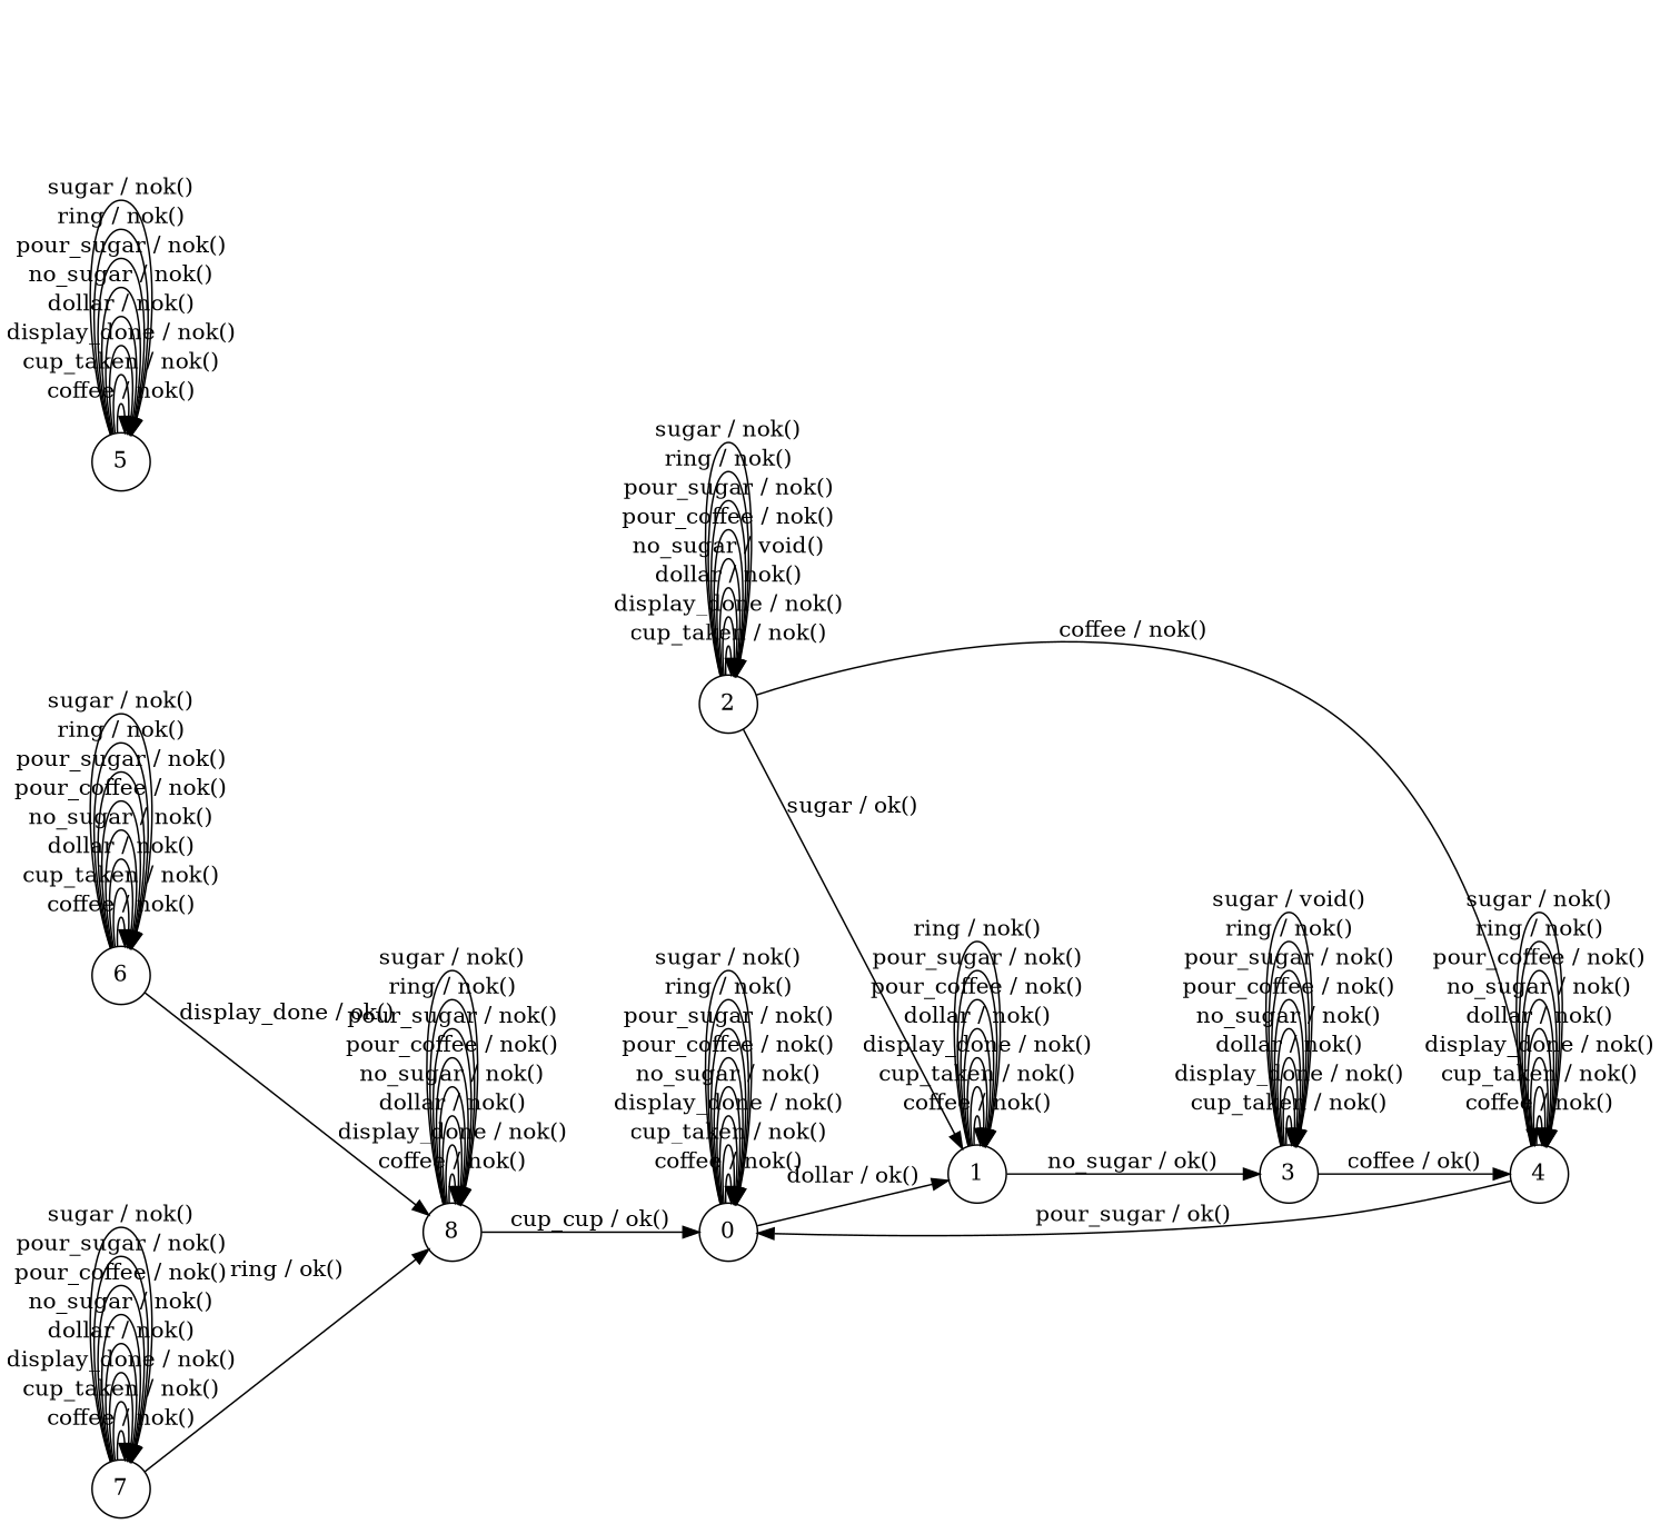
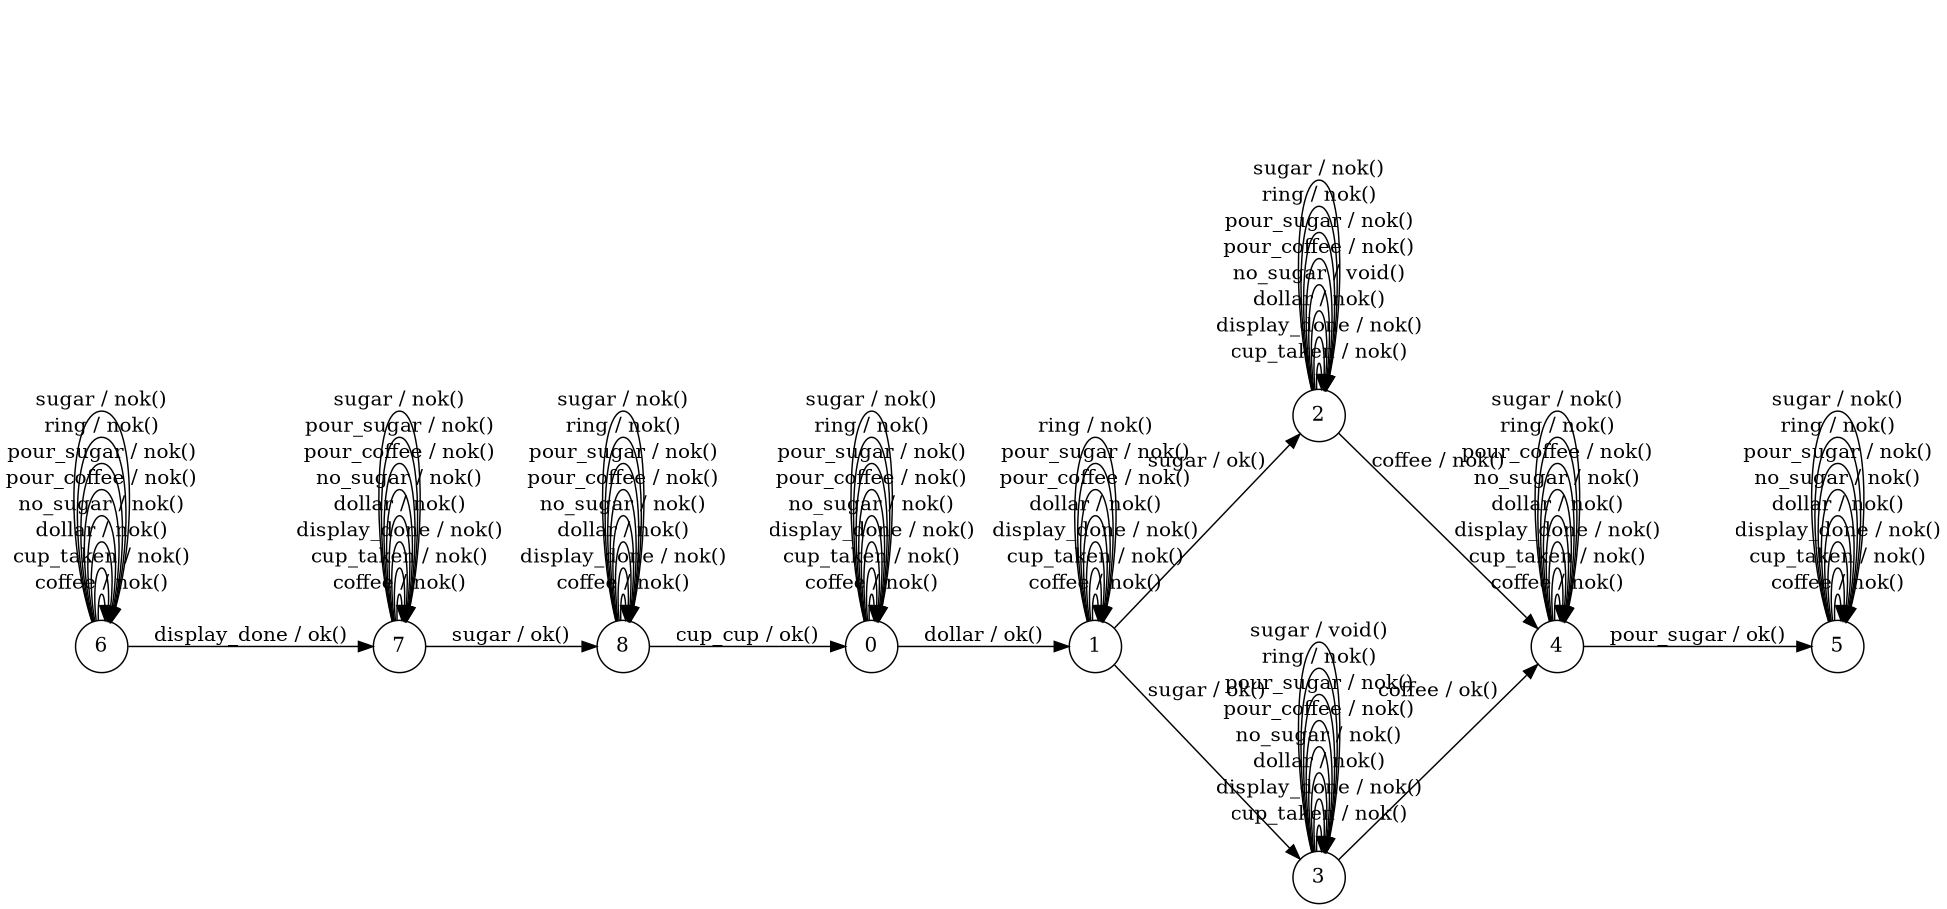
  digraph {
    rankdir=LR
    node [shape=circle]
    n1 [label=0]
    n2 [label=1]
    n3 [label=2]
    n4 [label=3]
    n5 [label=4]
    n6 [label=5]
    n7 [label=6]
    n8 [label=7]
    n9 [label=8]
    n1 -> n1 [label="coffee / nok()"]
    n1 -> n1 [label="cup_taken / nok()"]
    n1 -> n1 [label="display_done / nok()"]
    n1 -> n1 [label="no_sugar / nok()"]
    n1 -> n1 [label="pour_coffee / nok()"]
    n1 -> n1 [label="pour_sugar / nok()"]
    n1 -> n1 [label="ring / nok()"]
    n1 -> n1 [label="sugar / nok()"]
    n1 -> n2 [label="dollar / ok()"]
    n2 -> n2 [label="coffee / nok()"]
    n2 -> n2 [label="cup_taken / nok()"]
    n2 -> n2 [label="display_done / nok()"]
    n2 -> n2 [label="dollar / nok()"]
    n2 -> n2 [label="pour_coffee / nok()"]
    n2 -> n2 [label="pour_sugar / nok()"]
    n2 -> n2 [label="ring / nok()"]
-   n3 -> n2 [label="sugar / ok()"]
-   n2 -> n4 [label="no_sugar / ok()"]
+   n2 -> n3 [label="sugar / ok()"]
+   n2 -> n4 [label="sugar / ok()"]
    n3 -> n3 [label="cup_taken / nok()"]
    n3 -> n3 [label="display_done / nok()"]
    n3 -> n3 [label="dollar / nok()"]
    n3 -> n3 [label="no_sugar / void()"]
    n3 -> n3 [label="pour_coffee / nok()"]
    n3 -> n3 [label="pour_sugar / nok()"]
    n3 -> n3 [label="ring / nok()"]
    n3 -> n3 [label="sugar / nok()"]
    n3 -> n5 [label="coffee / nok()"]
    n4 -> n4 [label="cup_taken / nok()"]
    n4 -> n4 [label="display_done / nok()"]
    n4 -> n4 [label="dollar / nok()"]
    n4 -> n4 [label="no_sugar / nok()"]
    n4 -> n4 [label="pour_coffee / nok()"]
    n4 -> n4 [label="pour_sugar / nok()"]
    n4 -> n4 [label="ring / nok()"]
    n4 -> n4 [label="sugar / void()"]
    n4 -> n5 [label="coffee / ok()"]
    n5 -> n5 [label="coffee / nok()"]
    n5 -> n5 [label="cup_taken / nok()"]
    n5 -> n5 [label="display_done / nok()"]
    n5 -> n5 [label="dollar / nok()"]
    n5 -> n5 [label="no_sugar / nok()"]
    n5 -> n5 [label="pour_coffee / nok()"]
    n5 -> n5 [label="ring / nok()"]
    n5 -> n5 [label="sugar / nok()"]
-   n5 -> n1 [label="pour_sugar / ok()"]
+   n5 -> n6 [label="pour_sugar / ok()"]
    n6 -> n6 [label="coffee / nok()"]
    n6 -> n6 [label="cup_taken / nok()"]
    n6 -> n6 [label="display_done / nok()"]
    n6 -> n6 [label="dollar / nok()"]
    n6 -> n6 [label="no_sugar / nok()"]
    n6 -> n6 [label="pour_sugar / nok()"]
    n6 -> n6 [label="ring / nok()"]
    n6 -> n6 [label="sugar / nok()"]
    n7 -> n7 [label="coffee / nok()"]
    n7 -> n7 [label="cup_taken / nok()"]
    n7 -> n7 [label="dollar / nok()"]
    n7 -> n7 [label="no_sugar / nok()"]
    n7 -> n7 [label="pour_coffee / nok()"]
    n7 -> n7 [label="pour_sugar / nok()"]
    n7 -> n7 [label="ring / nok()"]
    n7 -> n7 [label="sugar / nok()"]
-   n7 -> n9 [label="display_done / ok()"]
+   n7 -> n8 [label="display_done / ok()"]
    n8 -> n8 [label="coffee / nok()"]
    n8 -> n8 [label="cup_taken / nok()"]
    n8 -> n8 [label="display_done / nok()"]
    n8 -> n8 [label="dollar / nok()"]
    n8 -> n8 [label="no_sugar / nok()"]
    n8 -> n8 [label="pour_coffee / nok()"]
    n8 -> n8 [label="pour_sugar / nok()"]
    n8 -> n8 [label="sugar / nok()"]
-   n8 -> n9 [label="ring / ok()"]
+   n8 -> n9 [label="sugar / ok()"]
    n9 -> n1 [label="cup_cup / ok()"]
    n9 -> n9 [label="coffee / nok()"]
    n9 -> n9 [label="display_done / nok()"]
    n9 -> n9 [label="dollar / nok()"]
    n9 -> n9 [label="no_sugar / nok()"]
    n9 -> n9 [label="pour_coffee / nok()"]
    n9 -> n9 [label="pour_sugar / nok()"]
    n9 -> n9 [label="ring / nok()"]
    n9 -> n9 [label="sugar / nok()"]
  }
